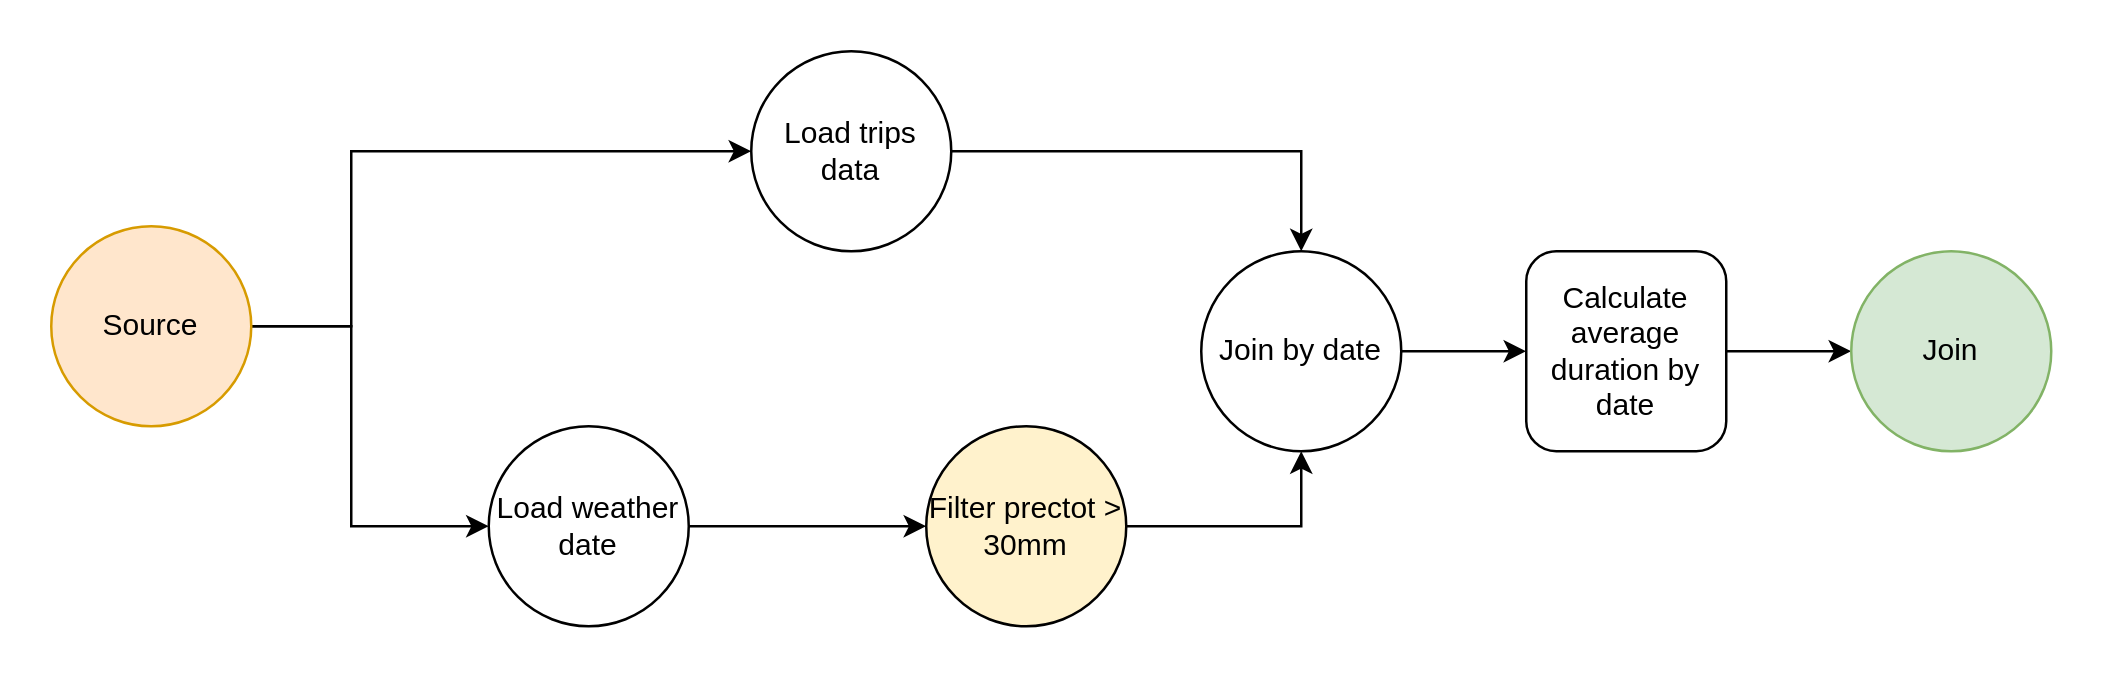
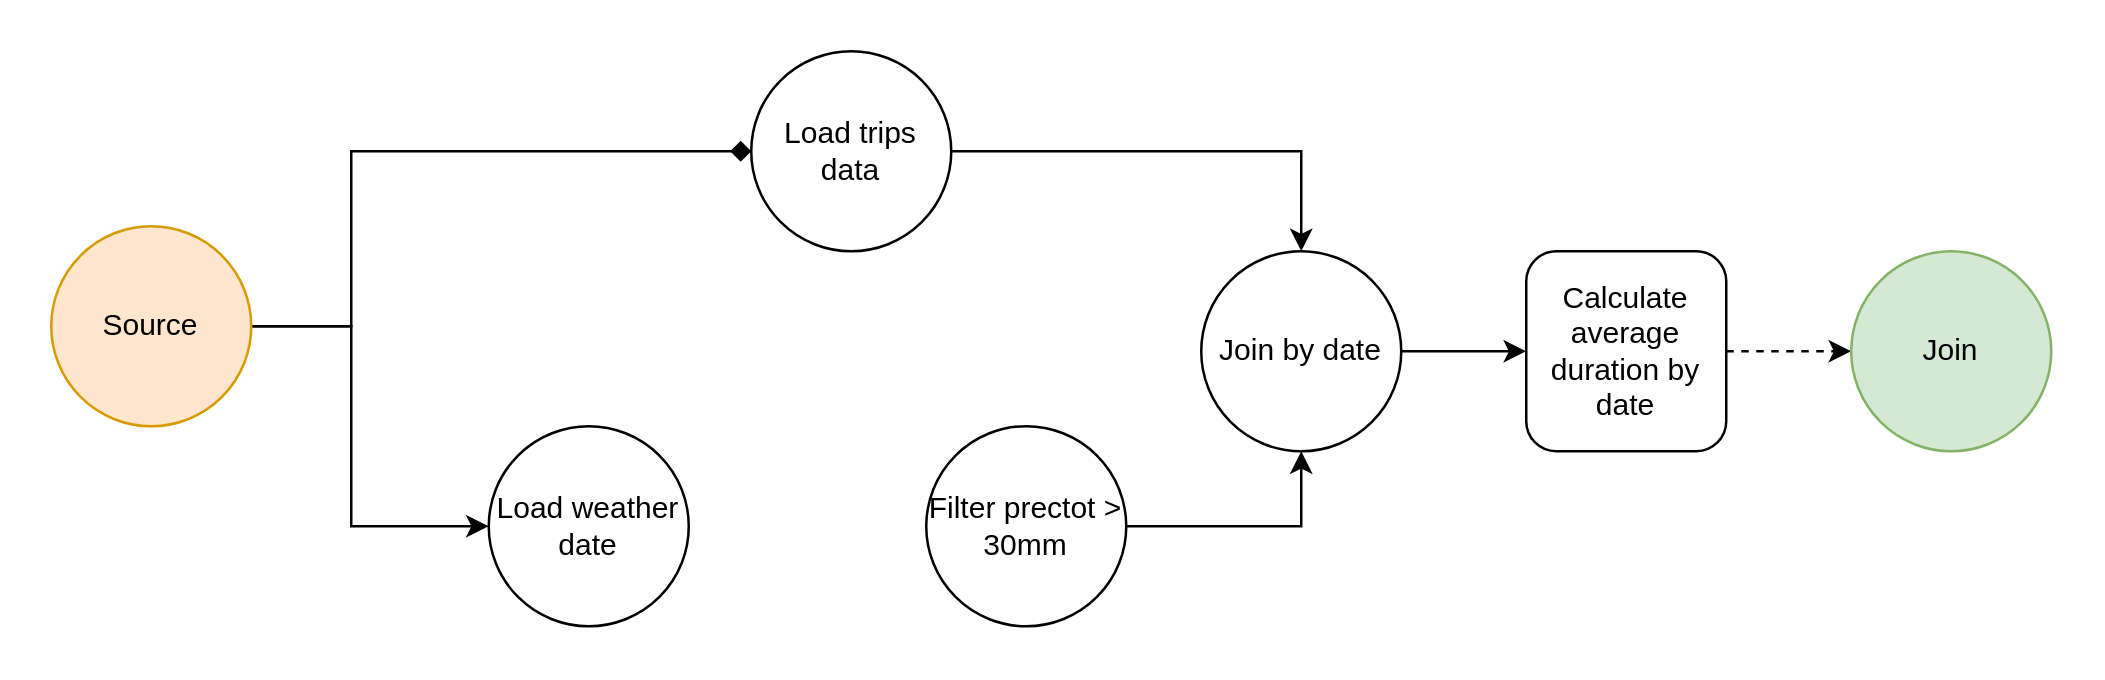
  <mxCell id="0" />
  <mxCell id="1" parent="0" />
  <mxCell id="2" style="edgeStyle=orthogonalEdgeStyle;rounded=0;orthogonalLoop=1;jettySize=auto;html=1;entryX=0;entryY=0.5;entryDx=0;entryDy=0;" parent="1" source="4" target="8" edge="1"><mxGeometry relative="1" as="geometry"><Array as="points"><mxPoint x="140" y="130" /><mxPoint x="140" y="210" /></Array></mxGeometry></mxCell>
- <mxCell id="3" style="edgeStyle=orthogonalEdgeStyle;rounded=0;orthogonalLoop=1;jettySize=auto;html=1;entryX=0;entryY=0.5;entryDx=0;entryDy=0;" parent="1" source="4" target="6" edge="1"><mxGeometry relative="1" as="geometry"><Array as="points"><mxPoint x="140" y="130" /><mxPoint x="140" y="60" /></Array></mxGeometry></mxCell>
+ <mxCell id="3" style="edgeStyle=orthogonalEdgeStyle;rounded=0;orthogonalLoop=1;jettySize=auto;html=1;entryX=0;entryY=0.5;entryDx=0;entryDy=0;endArrow=diamond;" parent="1" source="4" target="6" edge="1"><mxGeometry relative="1" as="geometry"><Array as="points"><mxPoint x="140" y="130" /><mxPoint x="140" y="60" /></Array></mxGeometry></mxCell>
  <mxCell id="4" value="Source" style="ellipse;whiteSpace=wrap;html=1;aspect=fixed;fillColor=#ffe6cc;strokeColor=#d79b00;" parent="1" vertex="1"><mxGeometry x="20" y="90" width="80" height="80" as="geometry" /></mxCell>
  <mxCell id="5" style="edgeStyle=orthogonalEdgeStyle;rounded=0;orthogonalLoop=1;jettySize=auto;html=1;entryX=0.5;entryY=0;entryDx=0;entryDy=0;" parent="1" source="6" target="12" edge="1"><mxGeometry relative="1" as="geometry" /></mxCell>
  <mxCell id="6" value="Load trips data" style="ellipse;whiteSpace=wrap;html=1;aspect=fixed;" parent="1" vertex="1"><mxGeometry x="300" y="20" width="80" height="80" as="geometry" /></mxCell>
- <mxCell id="7" value="" style="edgeStyle=orthogonalEdgeStyle;rounded=0;orthogonalLoop=1;jettySize=auto;html=1;" parent="1" source="8" target="10" edge="1"><mxGeometry relative="1" as="geometry" /></mxCell>
  <mxCell id="8" value="Load weather date" style="ellipse;whiteSpace=wrap;html=1;aspect=fixed;" parent="1" vertex="1"><mxGeometry x="195" y="170" width="80" height="80" as="geometry" /></mxCell>
  <mxCell id="9" style="edgeStyle=orthogonalEdgeStyle;rounded=0;orthogonalLoop=1;jettySize=auto;html=1;entryX=0.5;entryY=1;entryDx=0;entryDy=0;" parent="1" source="10" target="12" edge="1"><mxGeometry relative="1" as="geometry" /></mxCell>
- <mxCell id="10" value="Filter prectot &amp;gt; 30mm" style="ellipse;whiteSpace=wrap;html=1;aspect=fixed;fillColor=#fff2cc;" parent="1" vertex="1"><mxGeometry x="370" y="170" width="80" height="80" as="geometry" /></mxCell>
+ <mxCell id="10" value="Filter prectot &amp;gt; 30mm" style="ellipse;whiteSpace=wrap;html=1;aspect=fixed;" parent="1" vertex="1"><mxGeometry x="370" y="170" width="80" height="80" as="geometry" /></mxCell>
  <mxCell id="11" value="" style="edgeStyle=orthogonalEdgeStyle;rounded=0;orthogonalLoop=1;jettySize=auto;html=1;" parent="1" source="12" target="14" edge="1"><mxGeometry relative="1" as="geometry" /></mxCell>
  <mxCell id="12" value="Join by date" style="ellipse;whiteSpace=wrap;html=1;aspect=fixed;" parent="1" vertex="1"><mxGeometry x="480" y="100" width="80" height="80" as="geometry" /></mxCell>
- <mxCell id="13" value="" style="edgeStyle=orthogonalEdgeStyle;rounded=0;orthogonalLoop=1;jettySize=auto;html=1;" parent="1" source="14" target="15" edge="1"><mxGeometry relative="1" as="geometry" /></mxCell>
+ <mxCell id="13" value="" style="edgeStyle=orthogonalEdgeStyle;rounded=0;orthogonalLoop=1;jettySize=auto;html=1;dashed=1;" parent="1" source="14" target="15" edge="1"><mxGeometry relative="1" as="geometry" /></mxCell>
  <mxCell id="14" value="Calculate average duration by date" style="whiteSpace=wrap;html=1;aspect=fixed;rounded=1;" parent="1" vertex="1"><mxGeometry x="610" y="100" width="80" height="80" as="geometry" /></mxCell>
  <mxCell id="15" value="Join" style="ellipse;whiteSpace=wrap;html=1;aspect=fixed;fillColor=#d5e8d4;strokeColor=#82b366;" parent="1" vertex="1"><mxGeometry x="740" y="100" width="80" height="80" as="geometry" /></mxCell>
